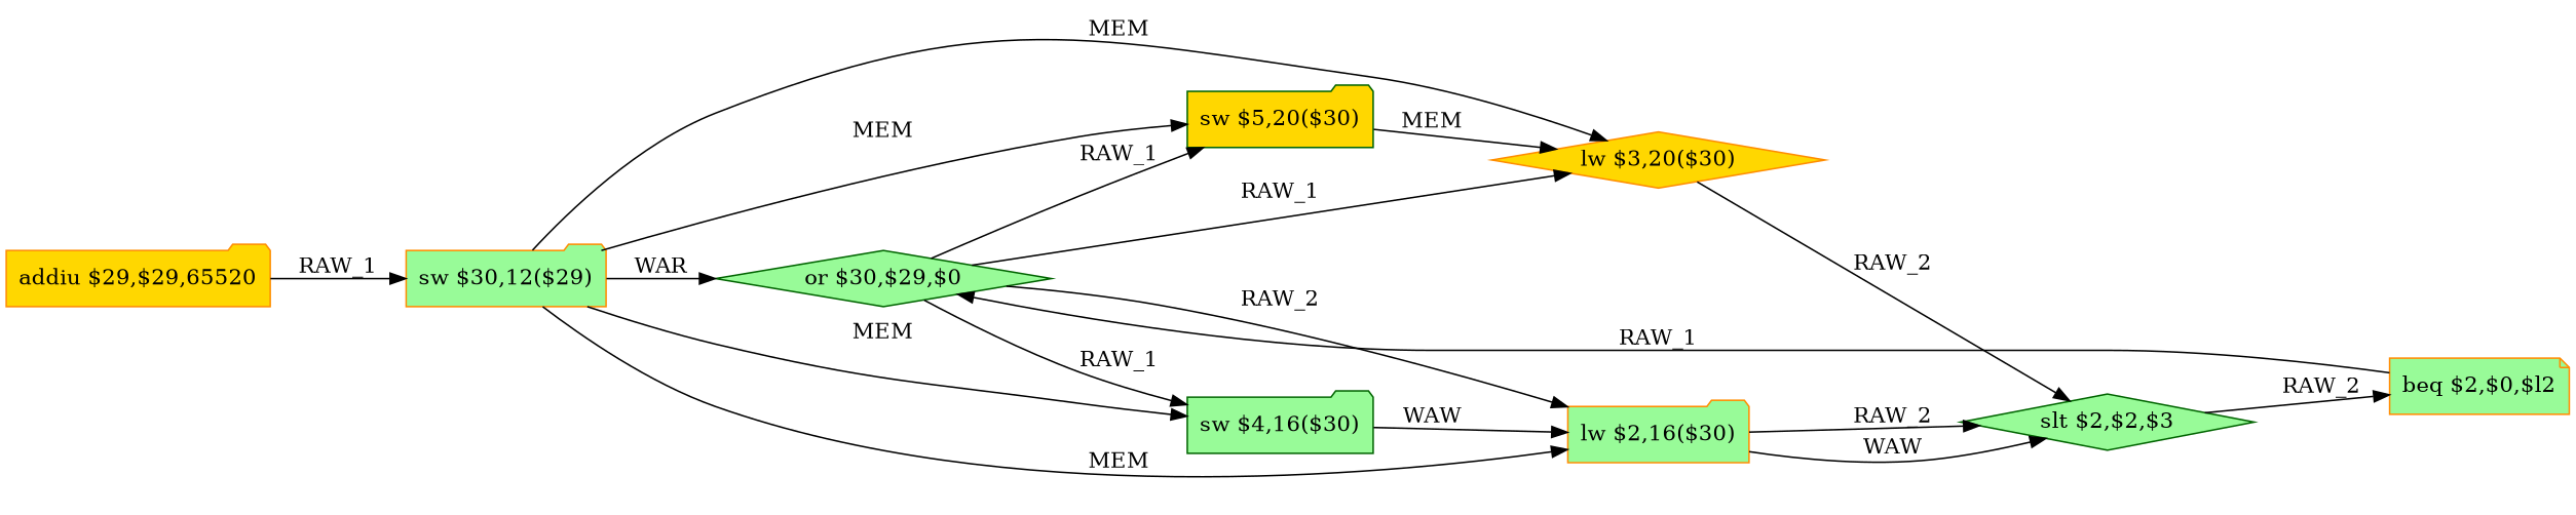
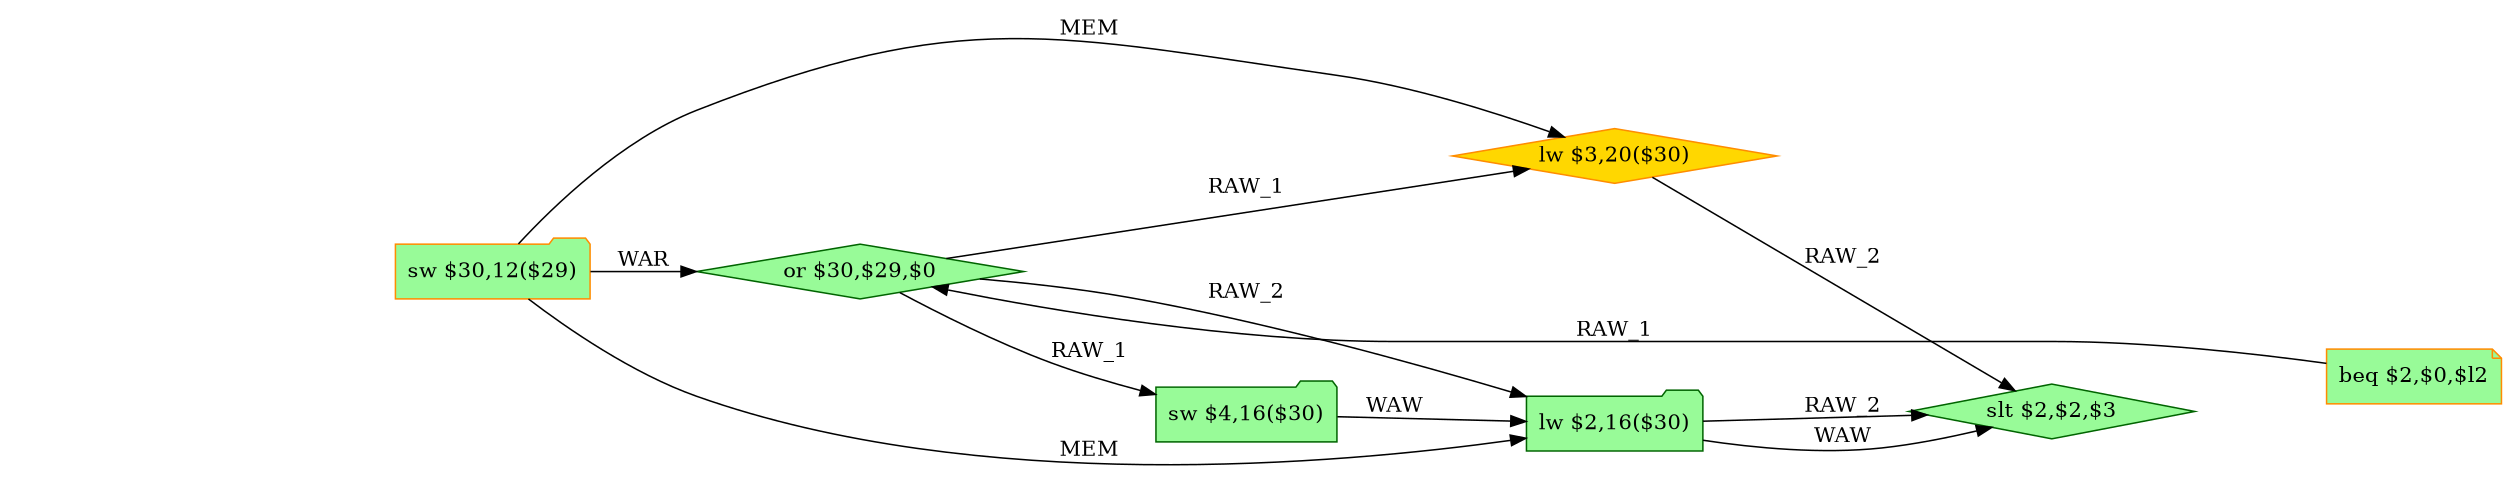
  digraph {
    rankdir=LR
    node [color=darkorange fillcolor=palegreen shape=folder style=filled]
-   n1 [fillcolor=gold label="addiu $29,$29,65520"]
    n2 [label="sw $30,12($29)"]
    n3 [color=darkgreen label="or $30,$29,$0" shape=diamond]
    n4 [color=darkgreen label="sw $4,16($30)"]
-   n5 [color=darkgreen fillcolor=gold label="sw $5,20($30)"]
-   n6 [label="lw $2,16($30)"]
+   n6 [color=darkgreen label="lw $2,16($30)"]
    n7 [fillcolor=gold label="lw $3,20($30)" shape=diamond]
    n8 [color=darkgreen label="slt $2,$2,$3" shape=diamond]
    n9 [label="beq $2,$0,$l2" shape=note]
-   n1 -> n2 [label=RAW_1]
    n2 -> n3 [label=WAR]
-   n2 -> n4 [label=MEM]
-   n2 -> n5 [label=MEM]
    n2 -> n6 [label=MEM]
    n2 -> n7 [label=MEM]
    n3 -> n4 [label=RAW_1]
-   n3 -> n5 [label=RAW_1]
    n3 -> n6 [label=RAW_2]
    n3 -> n7 [label=RAW_1]
    n4 -> n6 [label=WAW]
-   n5 -> n7 [label=MEM]
    n6 -> n8 [label=RAW_2]
    n6 -> n8 [label=WAW]
    n7 -> n8 [label=RAW_2]
-   n8 -> n9 [label=RAW_2]
    n9 -> n3 [label=RAW_1]
  }
